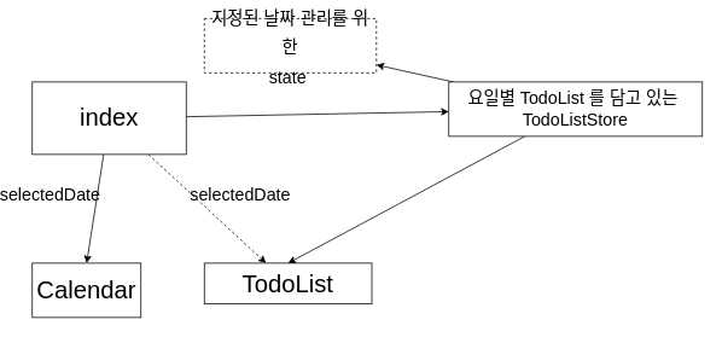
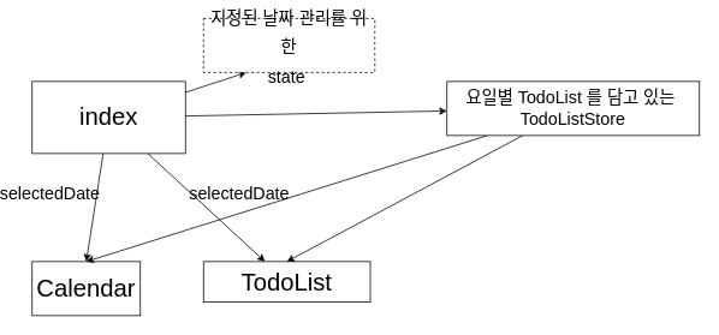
  <mxCell id="0" />
  <mxCell id="1" parent="0" />
  <mxCell id="2" style="edgeStyle=none;html=1;entryX=0.5;entryY=0;entryDx=0;entryDy=0;fontSize=27;" edge="1" parent="1" source="6" target="7"><mxGeometry relative="1" as="geometry" /></mxCell>
- <mxCell id="3" style="edgeStyle=none;html=1;fontSize=19;dashed=1;" edge="1" parent="1" source="6" target="8"><mxGeometry relative="1" as="geometry" /></mxCell>
+ <mxCell id="3" style="edgeStyle=none;html=1;fontSize=19;" edge="1" parent="1" source="6" target="8"><mxGeometry relative="1" as="geometry" /></mxCell>
+ <mxCell id="4" style="edgeStyle=none;html=1;entryX=0.25;entryY=1;entryDx=0;entryDy=0;fontSize=19;" edge="1" parent="1" source="6" target="9"><mxGeometry relative="1" as="geometry" /></mxCell>
  <mxCell id="5" style="edgeStyle=none;html=1;fontSize=19;" edge="1" parent="1" source="6" target="14"><mxGeometry relative="1" as="geometry" /></mxCell>
  <mxCell id="6" value="&lt;font style=&quot;font-size: 27px&quot;&gt;index&lt;/font&gt;" style="rounded=0;whiteSpace=wrap;html=1;" vertex="1" parent="1"><mxGeometry x="30" y="90" width="170" height="80" as="geometry" /></mxCell>
  <mxCell id="7" value="Calendar" style="rounded=0;whiteSpace=wrap;html=1;fontSize=27;" vertex="1" parent="1"><mxGeometry x="30" y="290" width="120" height="60" as="geometry" /></mxCell>
  <mxCell id="8" value="TodoList" style="rounded=0;whiteSpace=wrap;html=1;fontSize=27;" vertex="1" parent="1"><mxGeometry x="220" y="290" width="185" height="45" as="geometry" /></mxCell>
  <mxCell id="9" value="&lt;font style=&quot;font-size: 19px&quot;&gt;지정된 날짜 관리를 위한&lt;br&gt;state&amp;nbsp;&lt;/font&gt;" style="rounded=0;whiteSpace=wrap;html=1;fontSize=27;dashed=1;" vertex="1" parent="1"><mxGeometry x="220" width="190" height="60" as="geometry" y="20" /></mxCell>
  <mxCell id="10" value="selectedDate" style="text;html=1;strokeColor=none;fillColor=none;align=center;verticalAlign=middle;whiteSpace=wrap;rounded=0;fontSize=19;" vertex="1" parent="1"><mxGeometry x="20" y="200" width="60" height="30" as="geometry" /></mxCell>
  <mxCell id="11" value="selectedDate" style="text;html=1;strokeColor=none;fillColor=none;align=center;verticalAlign=middle;whiteSpace=wrap;rounded=0;fontSize=19;" vertex="1" parent="1"><mxGeometry x="230" y="200" width="60" height="30" as="geometry" /></mxCell>
- <mxCell id="12" style="edgeStyle=none;html=1;fontSize=19;" edge="1" parent="1" source="14" target="9"><mxGeometry relative="1" as="geometry" /></mxCell>
+ <mxCell id="12" style="edgeStyle=none;html=1;entryX=0.5;entryY=0;entryDx=0;entryDy=0;fontSize=19;" edge="1" parent="1" source="14" target="7"><mxGeometry relative="1" as="geometry" /></mxCell>
  <mxCell id="13" style="edgeStyle=none;html=1;entryX=0.5;entryY=0;entryDx=0;entryDy=0;fontSize=19;" edge="1" parent="1" source="14" target="8"><mxGeometry relative="1" as="geometry" /></mxCell>
  <mxCell id="14" value="요일별 TodoList 를 담고 있는&amp;nbsp;&lt;br&gt;TodoListStore" style="rounded=0;whiteSpace=wrap;html=1;fontSize=19;" vertex="1" parent="1"><mxGeometry x="490" y="90" width="280" height="60" as="geometry" /></mxCell>
